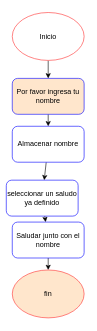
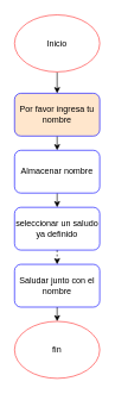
  <mxCell id="0" />
  <mxCell id="1" parent="0" />
  <mxCell id="2" value="" style="edgeStyle=none;html=1;" parent="1" source="3" target="5" edge="1"><mxGeometry relative="1" as="geometry" /></mxCell>
  <mxCell id="3" value="Inicio" style="ellipse;whiteSpace=wrap;html=1;strokeColor=#FF3333;" parent="1" vertex="1"><mxGeometry x="20" y="20" width="120" height="80" as="geometry" /></mxCell>
  <mxCell id="4" value="" style="edgeStyle=none;html=1;" parent="1" source="5" target="7" edge="1"><mxGeometry relative="1" as="geometry" /></mxCell>
  <mxCell id="5" value="Por favor ingresa tu nombre" style="rounded=1;whiteSpace=wrap;html=1;strokeColor=#0000FF;fillColor=#ffe6cc;" parent="1" vertex="1"><mxGeometry x="20" y="130" width="120" height="60" as="geometry" /></mxCell>
  <mxCell id="6" value="" style="edgeStyle=none;html=1;" parent="1" source="7" target="9" edge="1"><mxGeometry relative="1" as="geometry" /></mxCell>
  <mxCell id="7" value="Almacenar nombre" style="rounded=1;whiteSpace=wrap;html=1;strokeColor=#0000FF;" parent="1" vertex="1"><mxGeometry x="20" y="210" width="120" height="60" as="geometry" /></mxCell>
  <mxCell id="8" value="" style="edgeStyle=none;html=1;dashed=1;" parent="1" source="9" target="11" edge="1"><mxGeometry relative="1" as="geometry" /></mxCell>
- <mxCell id="9" value="seleccionar un saludo ya definido" style="rounded=1;whiteSpace=wrap;html=1;strokeColor=#0000FF;" parent="1" vertex="1"><mxGeometry x="10" y="300" width="120" height="60" as="geometry" /></mxCell>
+ <mxCell id="9" value="seleccionar un saludo ya definido" style="rounded=1;whiteSpace=wrap;html=1;strokeColor=#0000FF;" parent="1" vertex="1"><mxGeometry x="20" y="290" width="120" height="60" as="geometry" /></mxCell>
  <mxCell id="10" value="" style="edgeStyle=none;html=1;" edge="1" parent="1" source="11" target="12"><mxGeometry relative="1" as="geometry" /></mxCell>
  <mxCell id="11" value="Saludar junto con el nombre" style="rounded=1;whiteSpace=wrap;html=1;strokeColor=#0000FF;" parent="1" vertex="1"><mxGeometry x="20" y="370" width="120" height="60" as="geometry" /></mxCell>
- <mxCell id="12" value="fin" style="ellipse;whiteSpace=wrap;html=1;strokeColor=#FF3333;fillColor=#ffe6cc;" parent="1" vertex="1"><mxGeometry x="20" y="450" width="120" height="80" as="geometry" /></mxCell>
+ <mxCell id="12" value="fin" style="ellipse;whiteSpace=wrap;html=1;strokeColor=#FF3333;" parent="1" vertex="1"><mxGeometry x="20" y="450" width="120" height="80" as="geometry" /></mxCell>
